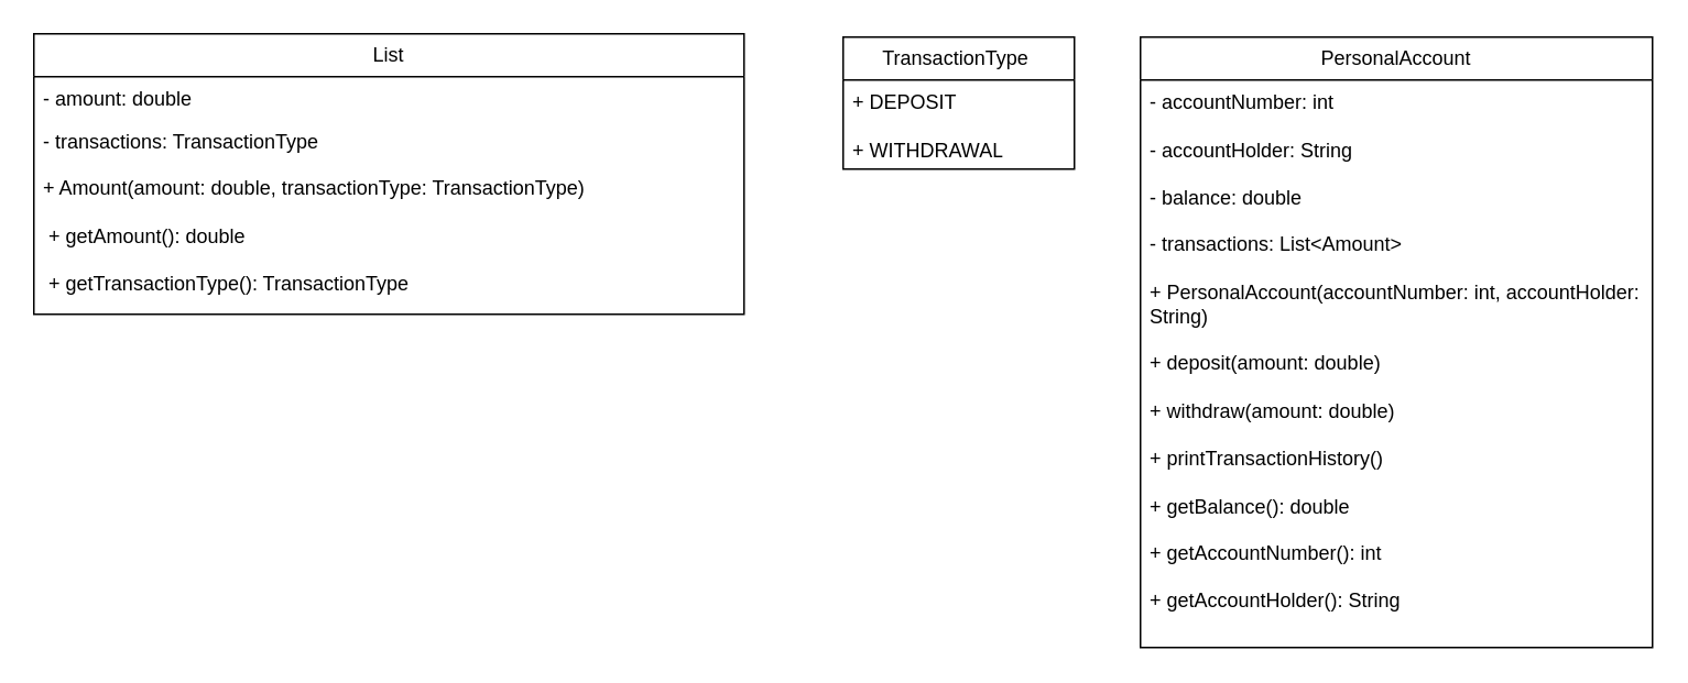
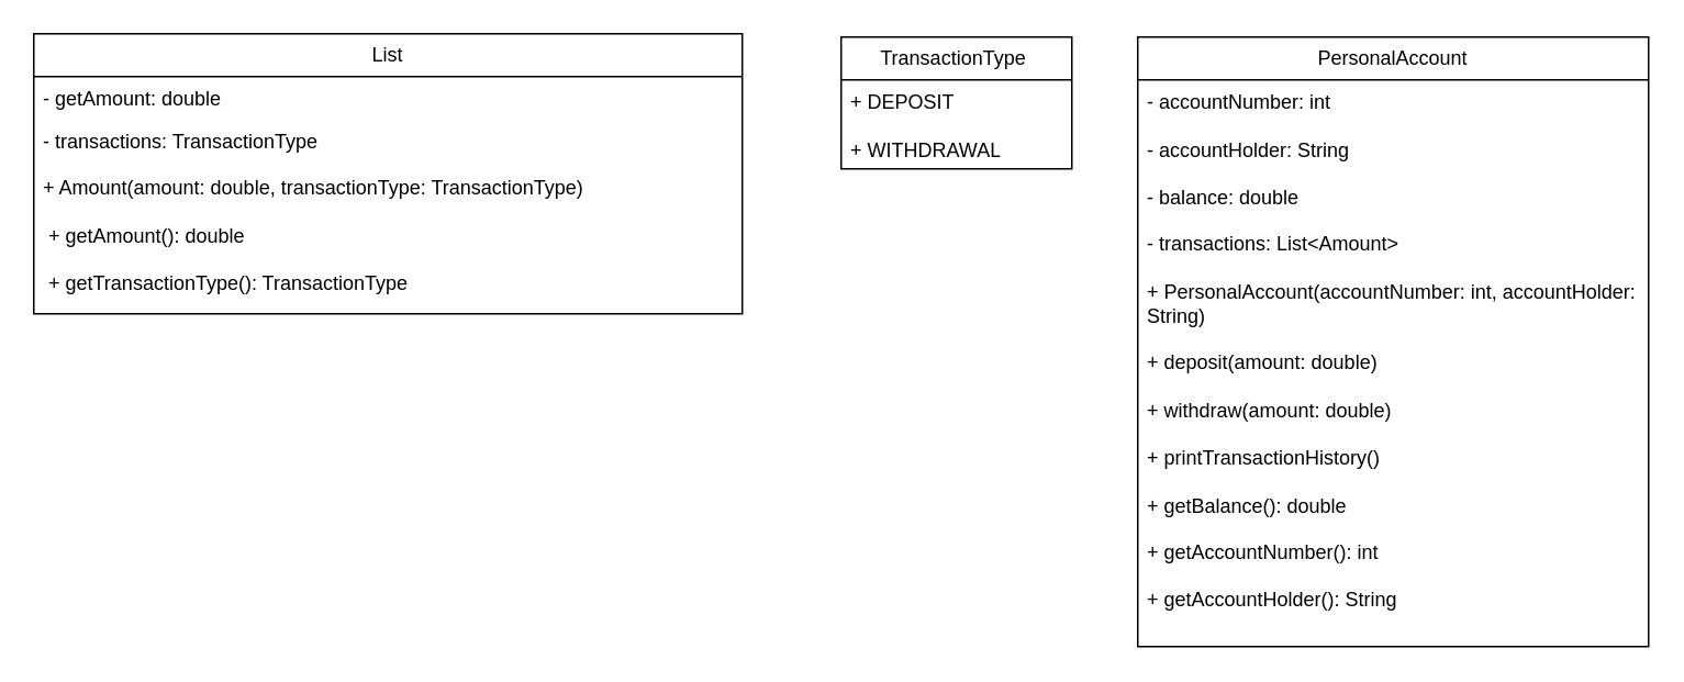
  <mxCell id="0" />
  <mxCell id="1" parent="0" />
  <mxCell id="2" value="&amp;nbsp;PersonalAccount&amp;nbsp;" style="swimlane;fontStyle=0;childLayout=stackLayout;horizontal=1;startSize=26;fillColor=none;horizontalStack=0;resizeParent=1;resizeParentMax=0;resizeLast=0;collapsible=1;marginBottom=0;whiteSpace=wrap;html=1;" vertex="1" parent="1"><mxGeometry x="690" y="22" width="310" height="370" as="geometry" /></mxCell>
  <mxCell id="3" value="- accountNumber: int&lt;div&gt;&lt;br&gt;- accountHolder: String&amp;nbsp;&lt;/div&gt;&lt;div&gt;&lt;br&gt;- balance: double&amp;nbsp;&lt;/div&gt;&lt;div&gt;&lt;br&gt;- transactions: List&amp;lt;Amount&amp;gt;&lt;/div&gt;&lt;div&gt;&lt;br&gt;&lt;/div&gt;&lt;div&gt;+ PersonalAccount(accountNumber: int, accountHolder: String)&amp;nbsp;&lt;/div&gt;&lt;div&gt;&lt;br&gt;+ deposit(amount: double)&amp;nbsp;&lt;/div&gt;&lt;div&gt;&lt;br&gt;+ withdraw(amount: double)&amp;nbsp;&lt;/div&gt;&lt;div&gt;&lt;br&gt;+ printTransactionHistory()&amp;nbsp;&lt;/div&gt;&lt;div&gt;&lt;br&gt;+ getBalance(): double&amp;nbsp;&lt;/div&gt;&lt;div&gt;&lt;br&gt;+ getAccountNumber(): int&amp;nbsp;&lt;/div&gt;&lt;div&gt;&lt;br&gt;+ getAccountHolder(): String&amp;nbsp;&lt;br&gt;&lt;/div&gt;" style="text;strokeColor=none;fillColor=none;align=left;verticalAlign=top;spacingLeft=4;spacingRight=4;overflow=hidden;rotatable=0;points=[[0,0.5],[1,0.5]];portConstraint=eastwest;whiteSpace=wrap;html=1;" vertex="1" parent="2"><mxGeometry y="26" width="310" height="344" as="geometry" /></mxCell>
  <mxCell id="4" value="List" style="swimlane;fontStyle=0;childLayout=stackLayout;horizontal=1;startSize=26;fillColor=none;horizontalStack=0;resizeParent=1;resizeParentMax=0;resizeLast=0;collapsible=1;marginBottom=0;whiteSpace=wrap;html=1;" vertex="1" parent="1"><mxGeometry x="20" y="20" width="430" height="170" as="geometry" /></mxCell>
- <mxCell id="5" value="- amount: double" style="text;strokeColor=none;fillColor=none;align=left;verticalAlign=top;spacingLeft=4;spacingRight=4;overflow=hidden;rotatable=0;points=[[0,0.5],[1,0.5]];portConstraint=eastwest;whiteSpace=wrap;html=1;" vertex="1" parent="4"><mxGeometry y="26" width="430" height="26" as="geometry" /></mxCell>
+ <mxCell id="5" value="- getAmount: double" style="text;strokeColor=none;fillColor=none;align=left;verticalAlign=top;spacingLeft=4;spacingRight=4;overflow=hidden;rotatable=0;points=[[0,0.5],[1,0.5]];portConstraint=eastwest;whiteSpace=wrap;html=1;" vertex="1" parent="4"><mxGeometry y="26" width="430" height="26" as="geometry" /></mxCell>
  <mxCell id="6" value="- transactions: TransactionType" style="text;strokeColor=none;fillColor=none;align=left;verticalAlign=top;spacingLeft=4;spacingRight=4;overflow=hidden;rotatable=0;points=[[0,0.5],[1,0.5]];portConstraint=eastwest;whiteSpace=wrap;html=1;" vertex="1" parent="4"><mxGeometry y="52" width="430" height="28" as="geometry" /></mxCell>
  <mxCell id="7" value=" + Amount(amount: double, transactionType: TransactionType)&amp;nbsp;&lt;div&gt;&amp;nbsp;&lt;div&gt;&amp;nbsp;+ getAmount(): double&amp;nbsp;&lt;/div&gt;&lt;div&gt;&lt;br&gt;&lt;/div&gt;&lt;div&gt;&amp;nbsp;+ getTransactionType(): TransactionType&lt;/div&gt;&lt;div&gt;&amp;nbsp;&lt;/div&gt;&lt;div&gt;&amp;nbsp;+ toString(): String&lt;/div&gt;&lt;/div&gt;" style="text;strokeColor=none;fillColor=none;align=left;verticalAlign=top;spacingLeft=4;spacingRight=4;overflow=hidden;rotatable=0;points=[[0,0.5],[1,0.5]];portConstraint=eastwest;whiteSpace=wrap;html=1;" vertex="1" parent="4"><mxGeometry y="80" width="430" height="90" as="geometry" /></mxCell>
  <mxCell id="8" value="TransactionType&amp;nbsp;" style="swimlane;fontStyle=0;childLayout=stackLayout;horizontal=1;startSize=26;fillColor=none;horizontalStack=0;resizeParent=1;resizeParentMax=0;resizeLast=0;collapsible=1;marginBottom=0;whiteSpace=wrap;html=1;" vertex="1" parent="1"><mxGeometry x="510" y="22" width="140" height="80" as="geometry" /></mxCell>
  <mxCell id="9" value="+ DEPOSIT&amp;nbsp;&lt;div&gt;&lt;br&gt;+ WITHDRAWAL&lt;/div&gt;" style="text;strokeColor=none;fillColor=none;align=left;verticalAlign=top;spacingLeft=4;spacingRight=4;overflow=hidden;rotatable=0;points=[[0,0.5],[1,0.5]];portConstraint=eastwest;whiteSpace=wrap;html=1;" vertex="1" parent="8"><mxGeometry y="26" width="140" height="54" as="geometry" /></mxCell>
